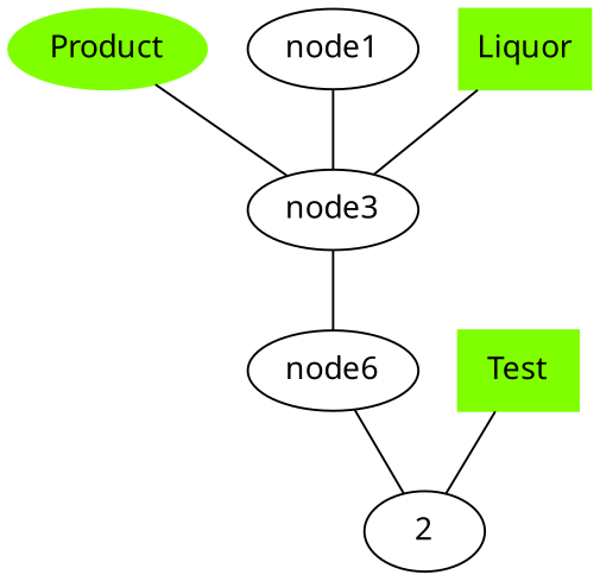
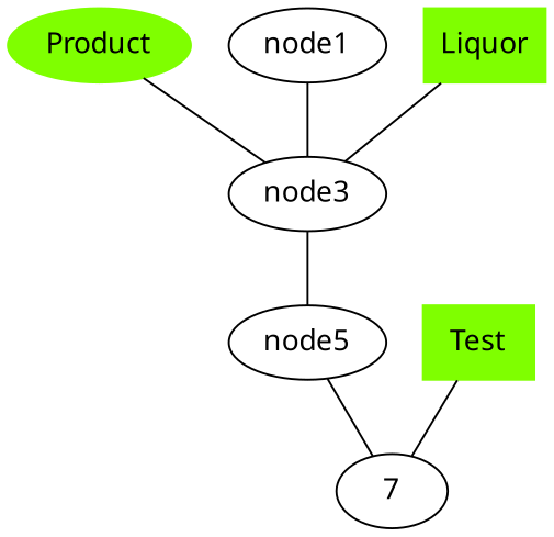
  graph {
    fontname="Noto Sans"
    node [fontname="Noto Sans"]
    edge [fontname="Noto Sans"]
    n1 [color=chartreuse label=Product shape=ellipse style=filled]
    node3
    node1
-   node5 [label=node6]
-   2
+   node5
+   2 [label=7]
    n6 [color=chartreuse label=Liquor shape=rectangle style=filled]
    n7 [color=chartreuse label=Test shape=rectangle style=filled]
    n1 -- node3
    node3 -- node5
    node1 -- node3
    node5 -- 2
    n6 -- node3
    n7 -- 2
  }
